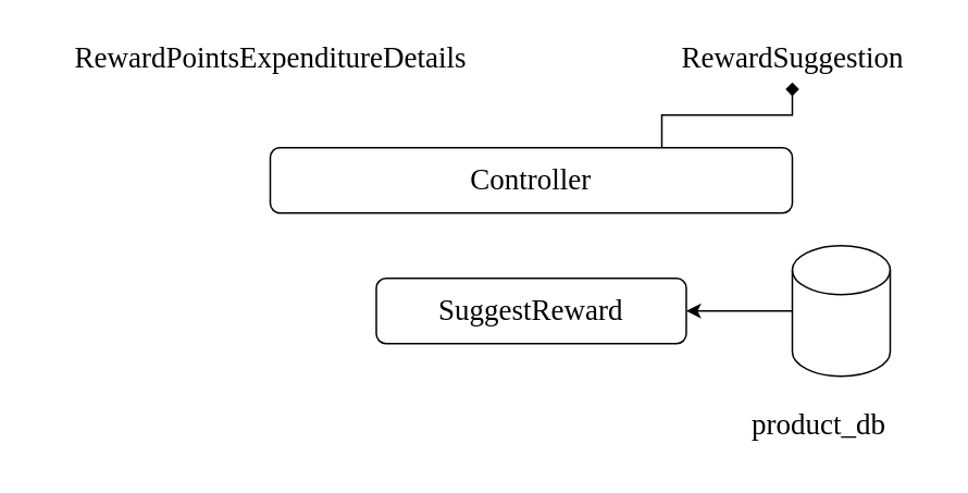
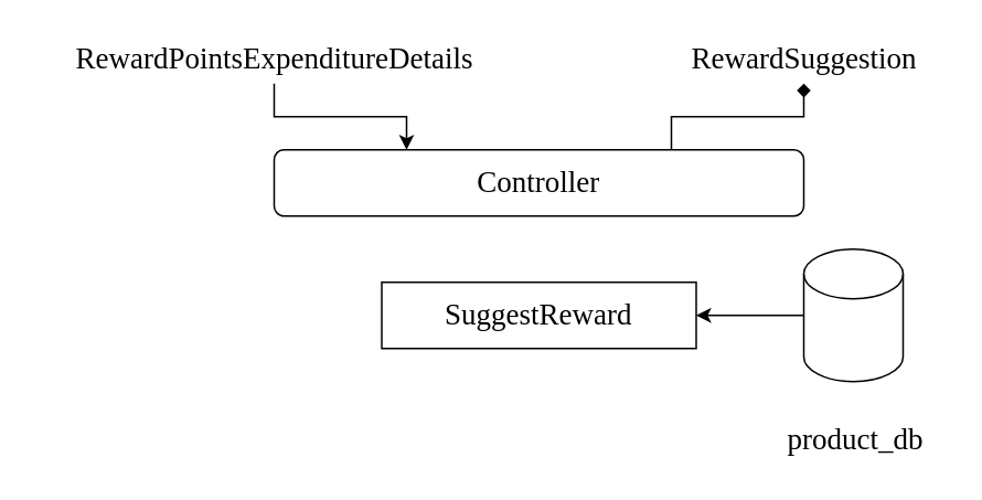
  <mxCell id="0" />
  <mxCell id="1" parent="0" />
  <mxCell id="2" style="edgeStyle=orthogonalEdgeStyle;rounded=0;orthogonalLoop=1;jettySize=auto;html=1;exitX=0.75;exitY=0;exitDx=0;exitDy=0;startArrow=none;startFill=0;fontFamily=Ubuntu;fontSource=https%3A%2F%2Ffonts.googleapis.com%2Fcss%3Ffamily%3DUbuntu;fontSize=18;endArrow=diamond;" edge="1" parent="1" source="3" target="7"><mxGeometry relative="1" as="geometry" /></mxCell>
  <mxCell id="3" value="Controller" style="rounded=1;whiteSpace=wrap;html=1;fillColor=none;fontFamily=Ubuntu;fontSource=https%3A%2F%2Ffonts.googleapis.com%2Fcss%3Ffamily%3DUbuntu;fontSize=18;" vertex="1" parent="1"><mxGeometry x="165" y="90" width="320" height="40" as="geometry" /></mxCell>
- <mxCell id="4" value="SuggestReward" style="rounded=1;whiteSpace=wrap;html=1;fillColor=none;fontFamily=Ubuntu;fontSource=https://fonts.googleapis.com/css?family=Ubuntu;fontSize=18;" vertex="1" parent="1"><mxGeometry x="230" y="170" width="190" height="40" as="geometry" /></mxCell>
+ <mxCell id="4" value="SuggestReward" style="whiteSpace=wrap;html=1;fillColor=none;fontFamily=Ubuntu;fontSource=https://fonts.googleapis.com/css?family=Ubuntu;fontSize=18;rounded=0;" vertex="1" parent="1"><mxGeometry x="230" y="170" width="190" height="40" as="geometry" /></mxCell>
+ <mxCell id="5" style="edgeStyle=orthogonalEdgeStyle;rounded=0;orthogonalLoop=1;jettySize=auto;html=1;entryX=0.25;entryY=0;entryDx=0;entryDy=0;startArrow=none;startFill=0;fontFamily=Ubuntu;fontSource=https%3A%2F%2Ffonts.googleapis.com%2Fcss%3Ffamily%3DUbuntu;fontSize=18;" edge="1" parent="1" source="6" target="3"><mxGeometry relative="1" as="geometry" /></mxCell>
  <mxCell id="6" value="RewardPointsExpenditureDetails" style="text;html=1;align=center;verticalAlign=middle;resizable=0;points=[];autosize=1;fontSize=18;fontFamily=Ubuntu;" vertex="1" parent="1"><mxGeometry x="20" y="20" width="290" height="30" as="geometry" /></mxCell>
  <mxCell id="7" value="RewardSuggestion" style="text;html=1;align=center;verticalAlign=middle;resizable=0;points=[];autosize=1;fontSize=18;fontFamily=Ubuntu;" vertex="1" parent="1"><mxGeometry x="400" y="20" width="170" height="30" as="geometry" /></mxCell>
  <mxCell id="8" style="edgeStyle=orthogonalEdgeStyle;rounded=0;orthogonalLoop=1;jettySize=auto;html=1;exitX=0;exitY=0.5;exitDx=0;exitDy=0;exitPerimeter=0;entryX=1;entryY=0.5;entryDx=0;entryDy=0;startArrow=none;startFill=0;fontFamily=Ubuntu;fontSource=https%3A%2F%2Ffonts.googleapis.com%2Fcss%3Ffamily%3DUbuntu;fontSize=18;" edge="1" parent="1" source="9" target="4"><mxGeometry relative="1" as="geometry" /></mxCell>
  <mxCell id="9" value="" style="shape=cylinder3;whiteSpace=wrap;html=1;boundedLbl=1;backgroundOutline=1;size=15;fillColor=none;fontFamily=Ubuntu;fontSource=https%3A%2F%2Ffonts.googleapis.com%2Fcss%3Ffamily%3DUbuntu;fontSize=18;" vertex="1" parent="1"><mxGeometry x="485" y="150" width="60" height="80" as="geometry" /></mxCell>
- <mxCell id="10" value="product_db" style="text;html=1;align=center;verticalAlign=middle;resizable=0;points=[];autosize=1;fontSize=18;fontFamily=Ubuntu;" vertex="1" parent="1"><mxGeometry x="446" y="245" width="110" height="30" as="geometry" /></mxCell>
+ <mxCell id="10" value="product_db" style="text;html=1;align=center;verticalAlign=middle;resizable=0;points=[];autosize=1;fontSize=18;fontFamily=Ubuntu;" vertex="1" parent="1"><mxGeometry x="461" y="250" width="110" height="30" as="geometry" /></mxCell>
